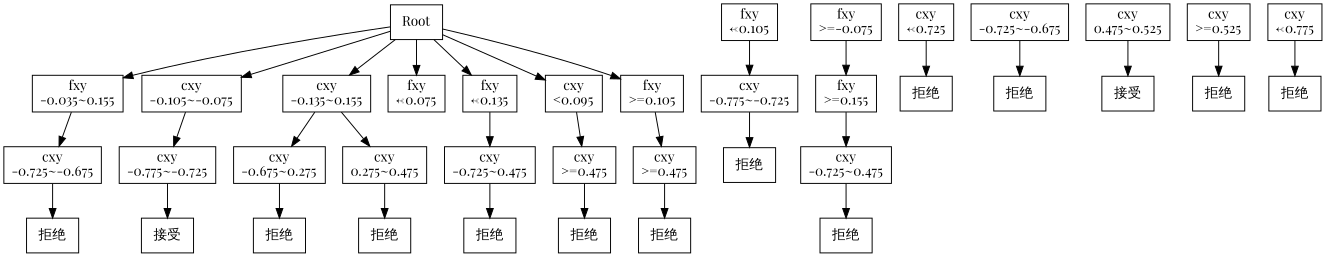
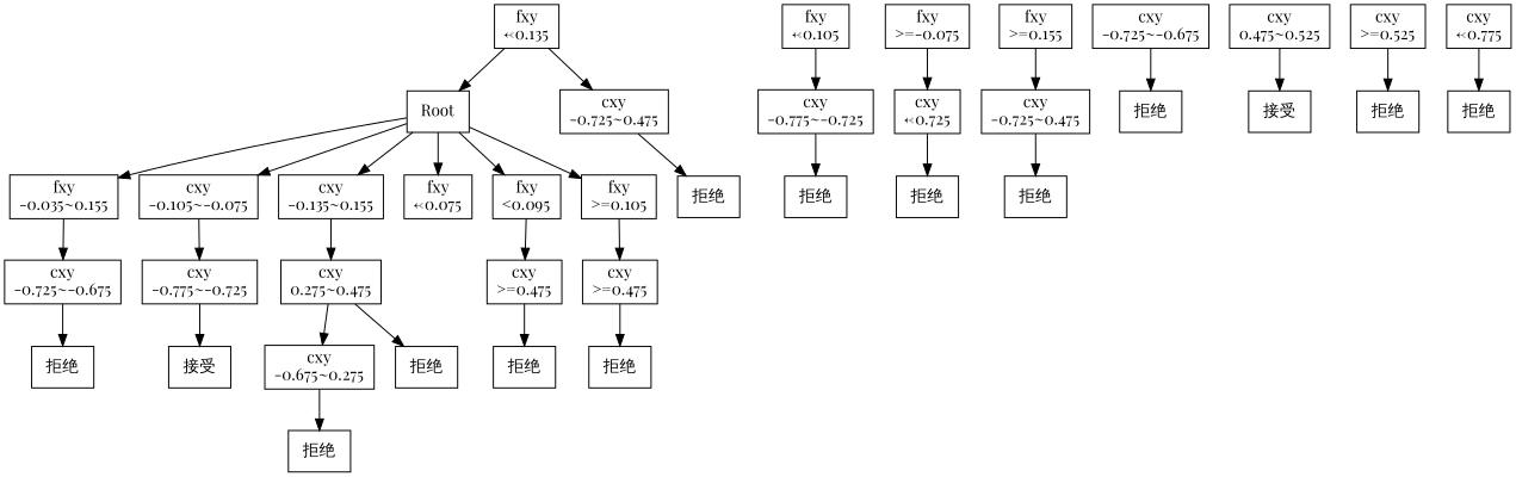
  digraph {
    fontname="Playfair Display"
    node [fontname="Playfair Display" shape=box]
    edge [fontname="Playfair Display"]
    n1 [label=Root]
    n2 [label="fxy\n-0.035~0.155"]
    n3 [label="cxy\n-0.105~-0.075"]
    n4 [label="cxy\n-0.135~0.155"]
    n5 [label="fxy\n<-0.075"]
    n6 [label="fxy\n<-0.135"]
-   n7 [label="cxy\n<0.095"]
+   n7 [label="fxy\n<0.095"]
    n8 [label="fxy\n>=0.105"]
    n9 [label="cxy\n-0.725~-0.675"]
    n10 [label="cxy\n-0.775~-0.725"]
    n11 [label="cxy\n-0.675~0.275"]
    n12 [label="cxy\n0.275~0.475"]
    n13 [label="fxy\n<-0.105"]
    n14 [label="cxy\n-0.775~-0.725"]
    n15 [label="cxy\n-0.725~0.475"]
    n16 [label="cxy\n>=0.475"]
    n17 [label="fxy\n>=-0.075"]
    n18 [label="cxy\n<-0.725"]
    n19 [label="cxy\n>=0.475"]
    n20 [label="fxy\n>=0.155"]
    n21 [label="cxy\n-0.725~0.475"]
    n22 [label="拒绝"]
    n23 [label="接受"]
    n24 [label="cxy\n-0.725~-0.675"]
    n25 [label="拒绝"]
    n26 [label="拒绝"]
    n27 [label="拒绝"]
    n28 [label="cxy\n0.475~0.525"]
    n29 [label="接受"]
    n30 [label="cxy\n>=0.525"]
    n31 [label="拒绝"]
    n32 [label="cxy\n<-0.775"]
    n33 [label="拒绝"]
    n34 [label="拒绝"]
    n35 [label="拒绝"]
    n36 [label="拒绝"]
    n37 [label="拒绝"]
    n38 [label="拒绝"]
    n39 [label="拒绝"]
    n1 -> n2
    n1 -> n3
    n1 -> n4
    n1 -> n5
-   n1 -> n6
+   n6 -> n1
    n1 -> n7
    n1 -> n8
    n2 -> n9
    n3 -> n10
-   n4 -> n11
+   n12 -> n11
    n4 -> n12
    n6 -> n15
    n7 -> n16
    n8 -> n19
    n9 -> n22
    n10 -> n23
    n11 -> n26
    n12 -> n27
    n13 -> n14
    n14 -> n34
    n15 -> n35
    n16 -> n36
-   n17 -> n20
+   n17 -> n18
    n18 -> n37
    n19 -> n38
    n20 -> n21
    n21 -> n39
    n24 -> n25
    n28 -> n29
    n30 -> n31
    n32 -> n33
  }
